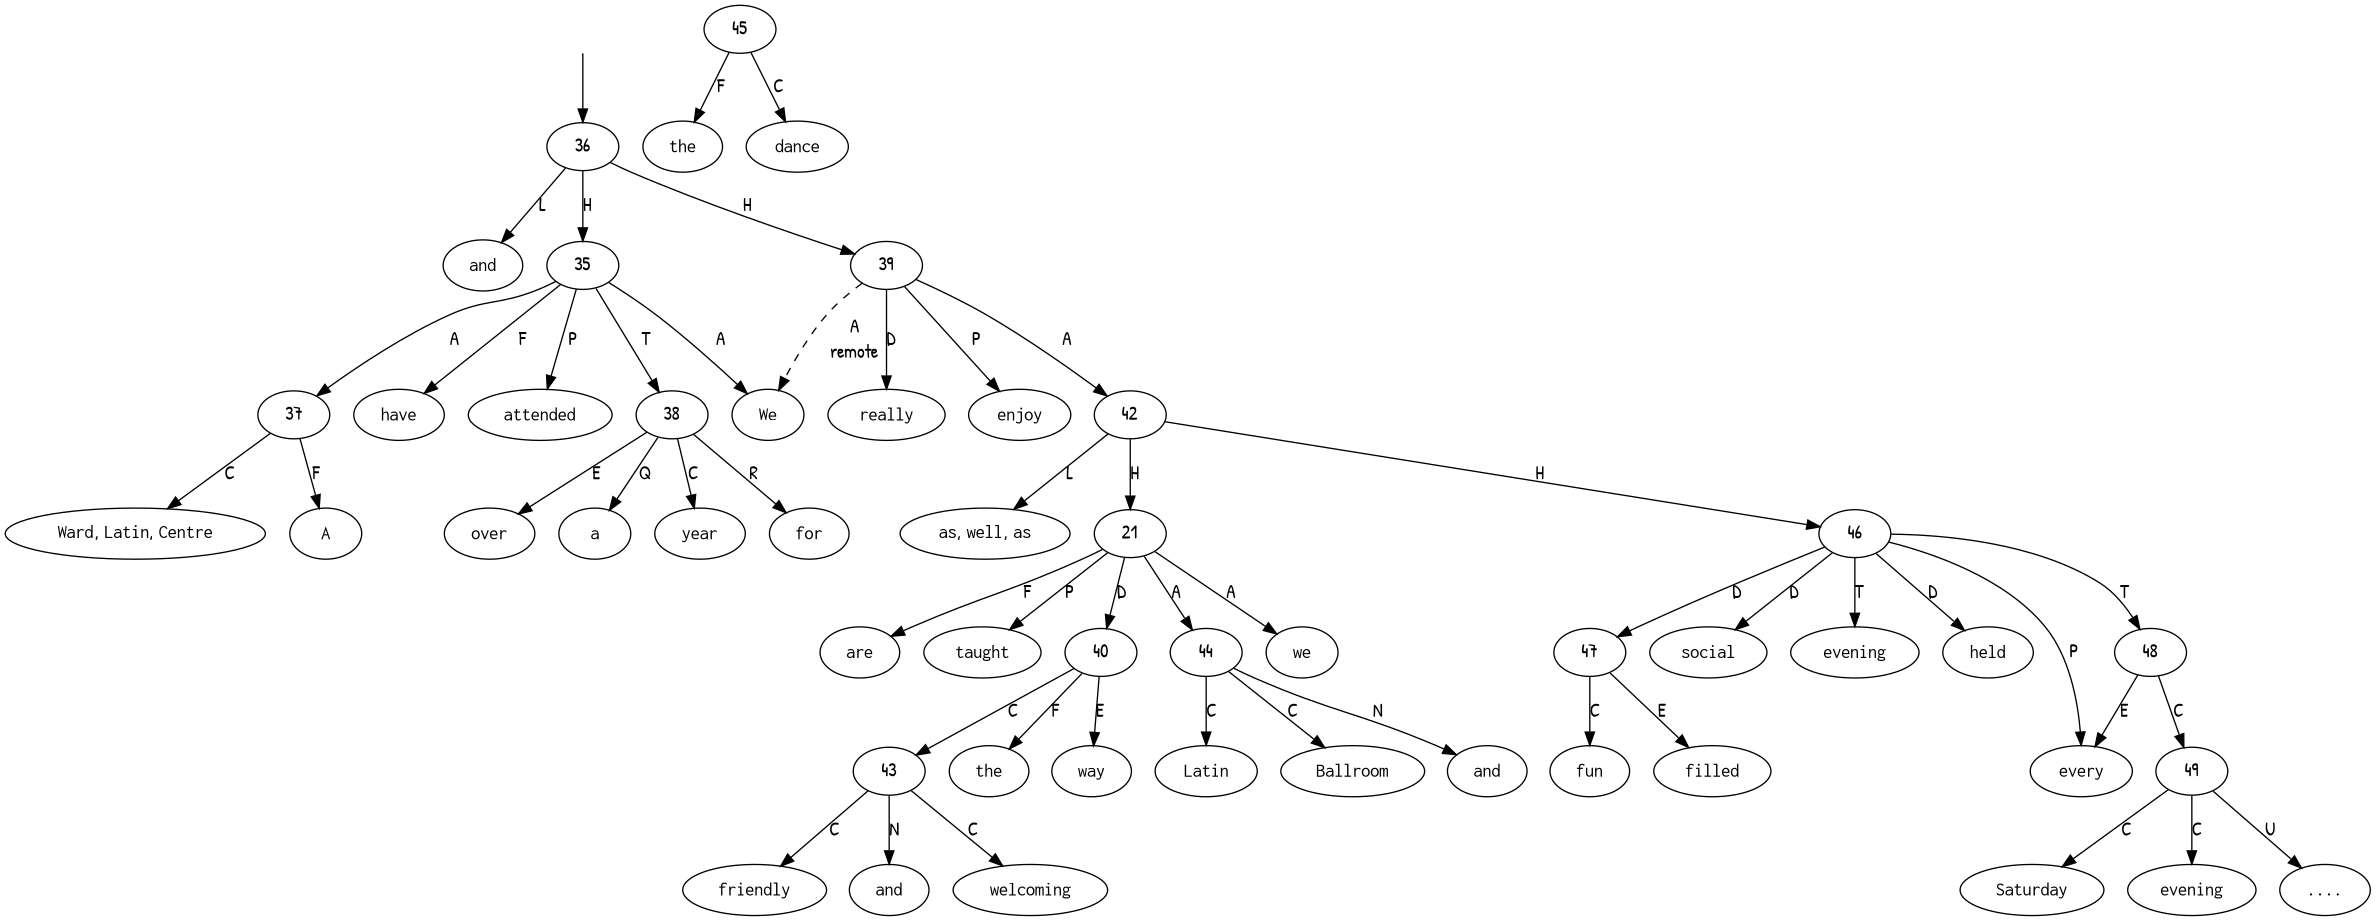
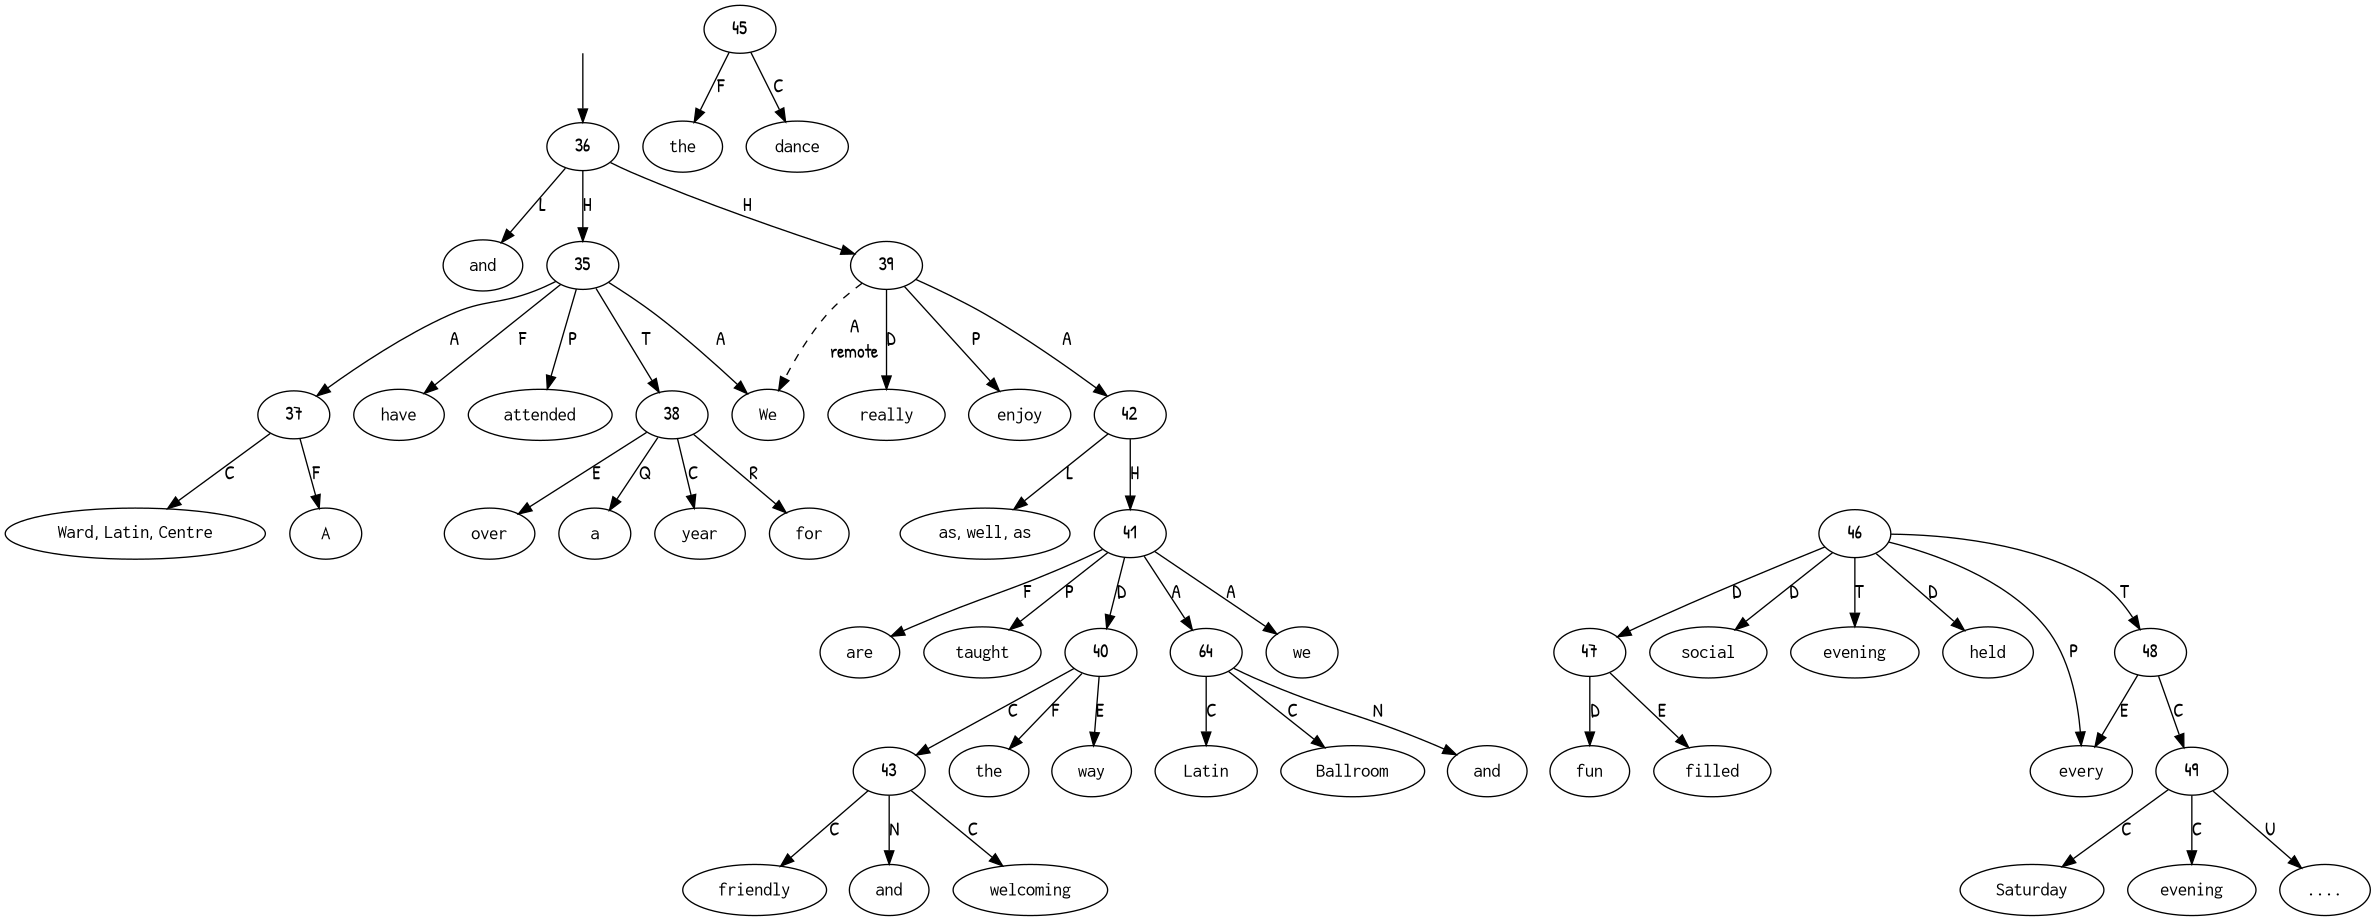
  digraph {
    fontname="Patrick Hand"
    node [fontname="Patrick Hand" shape=oval]
    edge [fontname="Patrick Hand"]
    top [style=invis shape=""]
    36 [shape=""]
    n3 [label=<<table align="center" border="0" cellspacing="0"><tr><td colspan="2"><font face="Courier">and</font></td></tr></table>>]
    35 [shape=""]
    39 [shape=""]
    n6 [label=<<table align="center" border="0" cellspacing="0"><tr><td colspan="2"><font face="Courier">We</font></td></tr></table>>]
    n7 [label=<<table align="center" border="0" cellspacing="0"><tr><td colspan="2"><font face="Courier">have</font></td></tr></table>>]
    n8 [label=<<table align="center" border="0" cellspacing="0"><tr><td colspan="2"><font face="Courier">attended</font></td></tr></table>>]
    38 [shape=""]
    37 [shape=""]
    n11 [label=<<table align="center" border="0" cellspacing="0"><tr><td colspan="2"><font face="Courier">really</font></td></tr></table>>]
    n12 [label=<<table align="center" border="0" cellspacing="0"><tr><td colspan="2"><font face="Courier">enjoy</font></td></tr></table>>]
    42 [shape=""]
    n14 [label=<<table align="center" border="0" cellspacing="0"><tr><td colspan="2"><font face="Courier">A</font></td></tr></table>>]
    n15 [label=<<table align="center" border="0" cellspacing="0"><tr><td colspan="2"><font face="Courier">Ward</font>,&nbsp;<font face="Courier">Latin</font>,&nbsp;<font face="Courier">Centre</font></td></tr></table>>]
    n16 [label=<<table align="center" border="0" cellspacing="0"><tr><td colspan="2"><font face="Courier">for</font></td></tr></table>>]
    n17 [label=<<table align="center" border="0" cellspacing="0"><tr><td colspan="2"><font face="Courier">over</font></td></tr></table>>]
    n18 [label=<<table align="center" border="0" cellspacing="0"><tr><td colspan="2"><font face="Courier">a</font></td></tr></table>>]
    n19 [label=<<table align="center" border="0" cellspacing="0"><tr><td colspan="2"><font face="Courier">year</font></td></tr></table>>]
    n20 [label=<<table align="center" border="0" cellspacing="0"><tr><td colspan="2"><font face="Courier">the</font></td></tr></table>>]
    n21 [label=<<table align="center" border="0" cellspacing="0"><tr><td colspan="2"><font face="Courier">friendly</font></td></tr></table>>]
    n22 [label=<<table align="center" border="0" cellspacing="0"><tr><td colspan="2"><font face="Courier">and</font></td></tr></table>>]
    n23 [label=<<table align="center" border="0" cellspacing="0"><tr><td colspan="2"><font face="Courier">welcoming</font></td></tr></table>>]
    n24 [label=<<table align="center" border="0" cellspacing="0"><tr><td colspan="2"><font face="Courier">way</font></td></tr></table>>]
    n25 [label=<<table align="center" border="0" cellspacing="0"><tr><td colspan="2"><font face="Courier">we</font></td></tr></table>>]
    n26 [label=<<table align="center" border="0" cellspacing="0"><tr><td colspan="2"><font face="Courier">are</font></td></tr></table>>]
    n27 [label=<<table align="center" border="0" cellspacing="0"><tr><td colspan="2"><font face="Courier">taught</font></td></tr></table>>]
    n28 [label=<<table align="center" border="0" cellspacing="0"><tr><td colspan="2"><font face="Courier">Ballroom</font></td></tr></table>>]
    n29 [label=<<table align="center" border="0" cellspacing="0"><tr><td colspan="2"><font face="Courier">and</font></td></tr></table>>]
    n30 [label=<<table align="center" border="0" cellspacing="0"><tr><td colspan="2"><font face="Courier">Latin</font></td></tr></table>>]
    n31 [label=<<table align="center" border="0" cellspacing="0"><tr><td colspan="2"><font face="Courier">as</font>,&nbsp;<font face="Courier">well</font>,&nbsp;<font face="Courier">as</font></td></tr></table>>]
    n32 [label=<<table align="center" border="0" cellspacing="0"><tr><td colspan="2"><font face="Courier">the</font></td></tr></table>>]
    n33 [label=<<table align="center" border="0" cellspacing="0"><tr><td colspan="2"><font face="Courier">fun</font></td></tr></table>>]
    n34 [label=<<table align="center" border="0" cellspacing="0"><tr><td colspan="2"><font face="Courier">filled</font></td></tr></table>>]
    n35 [label=<<table align="center" border="0" cellspacing="0"><tr><td colspan="2"><font face="Courier">social</font></td></tr></table>>]
    n36 [label=<<table align="center" border="0" cellspacing="0"><tr><td colspan="2"><font face="Courier">dance</font></td></tr></table>>]
    n37 [label=<<table align="center" border="0" cellspacing="0"><tr><td colspan="2"><font face="Courier">evening</font></td></tr></table>>]
    n38 [label=<<table align="center" border="0" cellspacing="0"><tr><td colspan="2"><font face="Courier">held</font></td></tr></table>>]
    n39 [label=<<table align="center" border="0" cellspacing="0"><tr><td colspan="2"><font face="Courier">every</font></td></tr></table>>]
    n40 [label=<<table align="center" border="0" cellspacing="0"><tr><td colspan="2"><font face="Courier">Saturday</font></td></tr></table>>]
    n41 [label=<<table align="center" border="0" cellspacing="0"><tr><td colspan="2"><font face="Courier">evening</font></td></tr></table>>]
    n42 [label=<<table align="center" border="0" cellspacing="0"><tr><td colspan="2"><font face="Courier">....</font></td></tr></table>>]
-   41 [label=21 shape=""]
+   41 [shape=""]
    46 [shape=""]
    40 [shape=""]
-   44 [shape=""]
+   44 [label=64 shape=""]
    48 [shape=""]
    47 [shape=""]
    43 [shape=""]
    45 [shape=""]
    49 [shape=""]
    top -> 36
    36 -> n3 [label=L]
    36 -> 35 [label=H]
    36 -> 39 [label=H]
    35 -> n6 [label=A]
    35 -> n7 [label=F]
    35 -> n8 [label=P]
    35 -> 38 [label=T]
    35 -> 37 [label=A]
    39 -> n6 [label=<<table align="center" border="0" cellspacing="0"><tr><td colspan="1">A</td></tr><tr><td>remote</td></tr></table>> style=dashed]
    39 -> n11 [label=D]
    39 -> n12 [label=P]
    39 -> 42 [label=A]
    38 -> n16 [label=R]
    38 -> n17 [label=E]
    38 -> n18 [label=Q]
    38 -> n19 [label=C]
    37 -> n14 [label=F]
    37 -> n15 [label=C]
    42 -> n31 [label=L]
    42 -> 41 [label=H]
-   42 -> 46 [label=H]
    41 -> n25 [label=A]
    41 -> n26 [label=F]
    41 -> n27 [label=P]
    41 -> 40 [label=D]
    41 -> 44 [label=A]
    46 -> n35 [label=D]
    46 -> n37 [label=T]
    46 -> n38 [label=D]
    46 -> n39 [label=P]
    46 -> 48 [label=T]
    46 -> 47 [label=D]
    40 -> n20 [label=F]
    40 -> n24 [label=E]
    40 -> 43 [label=C]
    44 -> n28 [label=C]
    44 -> n29 [label=N]
    44 -> n30 [label=C]
    48 -> n39 [label=E]
    48 -> 49 [label=C]
-   47 -> n33 [label=C]
+   47 -> n33 [label=D]
    47 -> n34 [label=E]
    43 -> n21 [label=C]
    43 -> n22 [label=N]
    43 -> n23 [label=C]
    45 -> n32 [label=F]
    45 -> n36 [label=C]
    49 -> n40 [label=C]
    49 -> n41 [label=C]
    49 -> n42 [label=U]
  }
